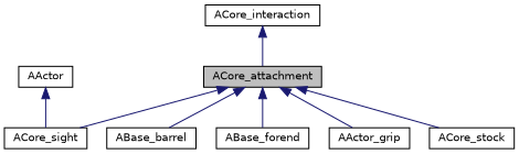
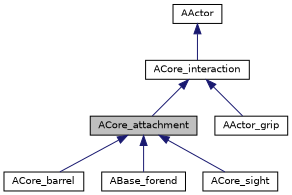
  digraph {
    fontname="DejaVu Sans"
    node [color=black fillcolor=white fontname="DejaVu Sans" fontsize=10 shape=record style=filled]
    edge [color=midnightblue dir=back fontname="DejaVu Sans" fontsize=10 labelfontname=Helvetica labelfontsize=10 style=solid]
    n1 [fillcolor=grey75 fontcolor=black height=0.2 label=ACore_attachment width=0.4]
-   n2 [height=0.2 label=ABase_barrel width=0.4]
+   n2 [height=0.2 label=ACore_barrel width=0.4]
    n3 [height=0.2 label=ABase_forend width=0.4]
    n4 [height=0.2 label=AActor_grip width=0.4]
    n5 [height=0.2 label=ACore_sight width=0.4]
-   n6 [height=0.2 label=ACore_stock width=0.4]
    n7 [height=0.2 label=ACore_interaction width=0.4]
    n8 [height=0.2 label=AActor width=0.4]
    n1 -> n2
    n1 -> n3
-   n1 -> n4
+   n7 -> n4
    n1 -> n5
-   n1 -> n6
    n7 -> n1
-   n8 -> n5
+   n8 -> n7
  }
